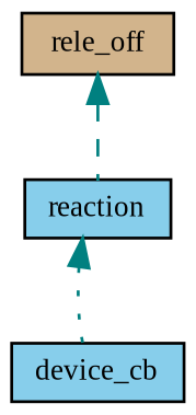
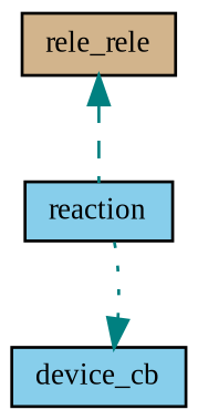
  digraph {
    fontname="Liberation Serif"
    rankdir=TB
    node [color=black fillcolor=skyblue fontname="Liberation Serif" fontsize=10 shape=record style=filled]
    edge [color=teal dir=back fontname="Liberation Serif" fontsize=10 labelfontname=Helvetica labelfontsize=10]
-   n1 [fillcolor=tan fontcolor=black height=0.2 label=rele_off width=0.4]
+   n1 [fillcolor=tan fontcolor=black height=0.2 label=rele_rele width=0.4]
    n2 [height=0.2 label=reaction width=0.4]
    n3 [height=0.2 label=device_cb width=0.4]
    n1 -> n2 [style=dashed]
-   n2 -> n3 [style=dotted]
+   n3 -> n2 [style=dotted]
  }
